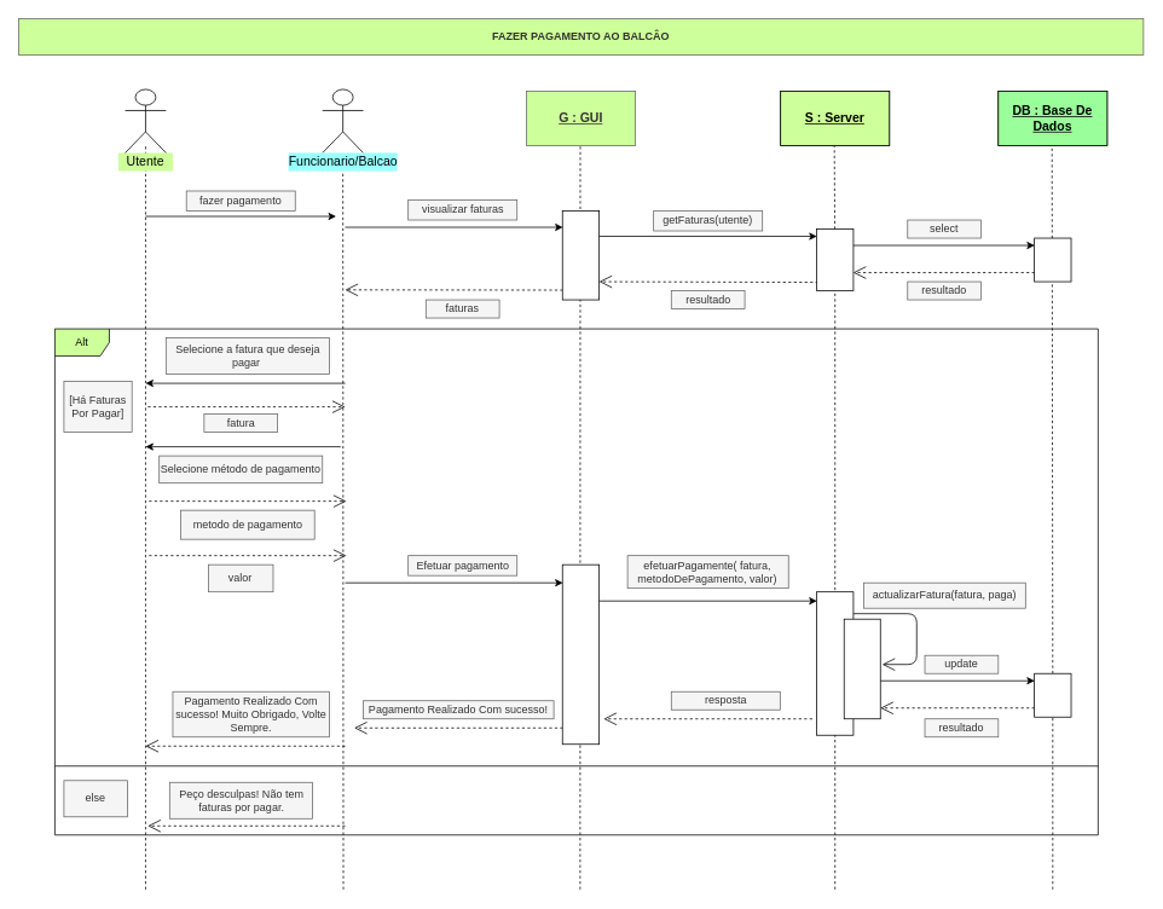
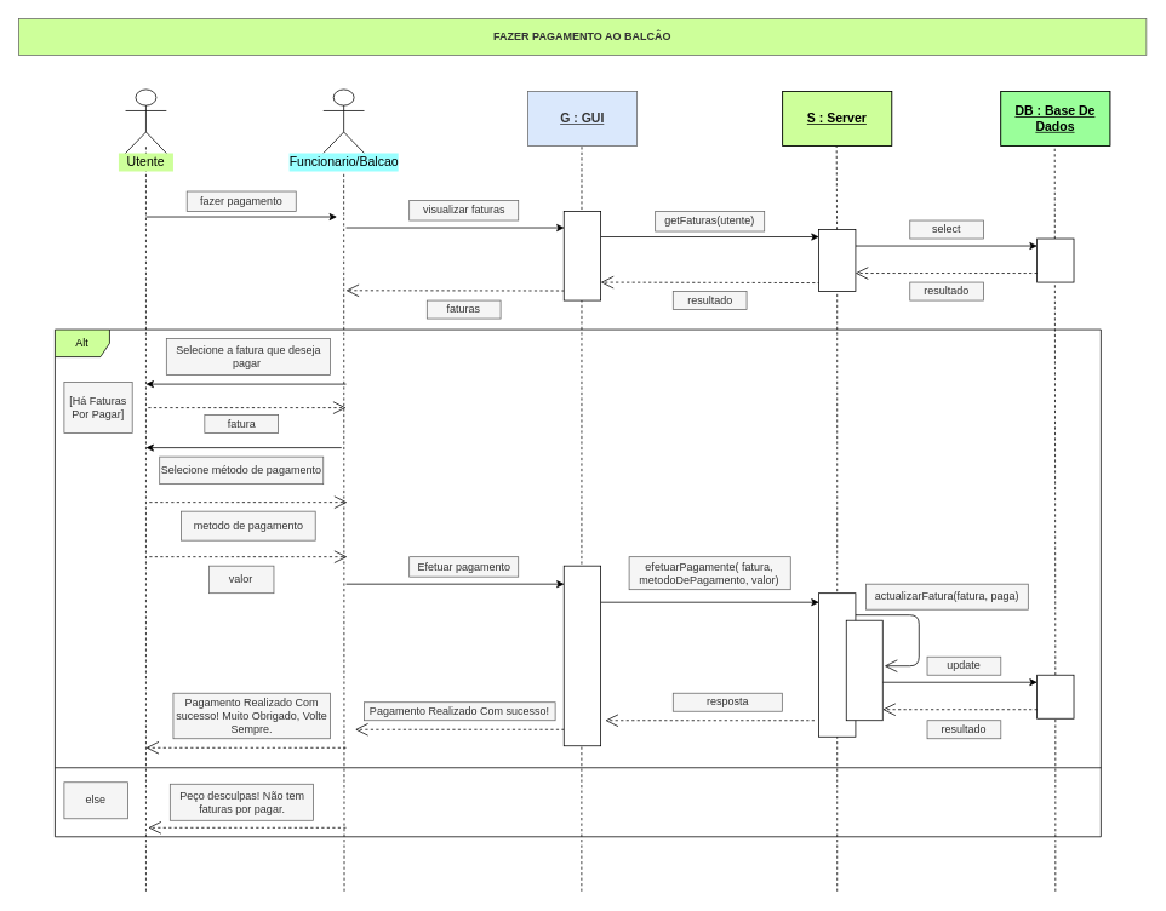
  <mxCell id="0" />
  <mxCell id="1" parent="0" />
  <mxCell id="2" value="Alt" style="shape=umlFrame;whiteSpace=wrap;html=1;fillColor=#CDFF9A;" vertex="1" parent="1"><mxGeometry x="60" y="362" width="1150" height="558" as="geometry" /></mxCell>
  <mxCell id="3" value="&lt;b&gt;FAZER PAGAMENTO AO BALCÂO&lt;/b&gt;" style="text;html=1;align=center;verticalAlign=middle;whiteSpace=wrap;rounded=0;strokeColor=#666666;fontColor=#333333;fillColor=#CDFF9A;" parent="1" vertex="1"><mxGeometry x="20" y="20" width="1240" height="40" as="geometry" /></mxCell>
  <mxCell id="4" value="&lt;span style=&quot;font-size: 14px&quot;&gt;&lt;b&gt;BaseDeDados&lt;/b&gt;&lt;/span&gt;" style="rounded=0;whiteSpace=wrap;html=1;fillColor=#9AFF9A;" parent="1" vertex="1"><mxGeometry x="1100" y="100" width="120" height="60" as="geometry" /></mxCell>
  <mxCell id="5" value="" style="endArrow=none;dashed=1;html=1;rounded=1;" parent="1" edge="1"><mxGeometry width="50" height="50" relative="1" as="geometry"><mxPoint x="160" y="980" as="sourcePoint" /><mxPoint x="160" y="158" as="targetPoint" /></mxGeometry></mxCell>
  <mxCell id="6" value="&lt;span style=&quot;font-size: 14px&quot;&gt;Utente&lt;/span&gt;" style="text;html=1;align=center;verticalAlign=middle;whiteSpace=wrap;rounded=0;fillColor=#CDFF9A;" parent="1" vertex="1"><mxGeometry x="130" y="168" width="60" height="20" as="geometry" /></mxCell>
  <mxCell id="7" value="" style="endArrow=none;dashed=1;html=1;rounded=1;" parent="1" edge="1" source="59"><mxGeometry width="50" height="50" relative="1" as="geometry"><mxPoint x="919" y="940" as="sourcePoint" /><mxPoint x="919.17" y="150" as="targetPoint" /></mxGeometry></mxCell>
  <mxCell id="8" value="" style="endArrow=none;dashed=1;html=1;rounded=1;" parent="1" edge="1" source="65"><mxGeometry width="50" height="50" relative="1" as="geometry"><mxPoint x="1159" y="950" as="sourcePoint" /><mxPoint x="1159.17" y="160" as="targetPoint" /></mxGeometry></mxCell>
  <mxCell id="9" value="" style="shape=umlActor;verticalLabelPosition=bottom;verticalAlign=top;html=1;outlineConnect=0;" parent="1" vertex="1"><mxGeometry x="137.5" y="98" width="45" height="70" as="geometry" /></mxCell>
  <mxCell id="10" value="&lt;font style=&quot;font-size: 14px&quot;&gt;Server&lt;/font&gt;" style="rounded=0;whiteSpace=wrap;html=1;fillColor=#9ACDFF;" parent="1" vertex="1"><mxGeometry x="860" y="100" width="120" height="60" as="geometry" /></mxCell>
  <mxCell id="11" value="" style="shape=umlActor;verticalLabelPosition=bottom;verticalAlign=top;html=1;outlineConnect=0;" parent="1" vertex="1"><mxGeometry x="355" y="98" width="45" height="70" as="geometry" /></mxCell>
  <mxCell id="12" value="&lt;span style=&quot;font-size: 14px&quot;&gt;Funcionario/Balcao&lt;/span&gt;" style="text;html=1;align=center;verticalAlign=middle;whiteSpace=wrap;rounded=0;fillColor=#9AFFFF;" parent="1" vertex="1"><mxGeometry x="317.5" y="168" width="120" height="20" as="geometry" /></mxCell>
  <mxCell id="13" value="" style="endArrow=none;dashed=1;html=1;rounded=1;" parent="1" target="12" edge="1"><mxGeometry width="50" height="50" relative="1" as="geometry"><mxPoint x="378" y="980" as="sourcePoint" /><mxPoint x="377.5" y="158" as="targetPoint" /></mxGeometry></mxCell>
  <mxCell id="14" value="&lt;font style=&quot;font-size: 14px&quot;&gt;&lt;b&gt;&lt;u&gt;S : Server&lt;/u&gt;&lt;/b&gt;&lt;/font&gt;" style="rounded=0;whiteSpace=wrap;html=1;fillColor=#cdff9a;" parent="1" vertex="1"><mxGeometry x="860" y="100" width="120" height="60" as="geometry" /></mxCell>
  <mxCell id="15" value="&lt;span style=&quot;font-size: 14px&quot;&gt;&lt;b&gt;&lt;u&gt;DB : Base De Dados&lt;/u&gt;&lt;/b&gt;&lt;/span&gt;" style="rounded=0;whiteSpace=wrap;html=1;fillColor=#9AFF9A;" parent="1" vertex="1"><mxGeometry x="1100" y="100" width="120" height="60" as="geometry" /></mxCell>
- <mxCell id="16" value="&lt;font style=&quot;font-size: 14px&quot;&gt;&lt;b&gt;&lt;u&gt;G : GUI&lt;/u&gt;&lt;/b&gt;&lt;/font&gt;" style="rounded=0;whiteSpace=wrap;html=1;strokeColor=#666666;fontColor=#333333;fillColor=#CDFF9A;" vertex="1" parent="1"><mxGeometry x="580" y="100" width="120" height="60" as="geometry" /></mxCell>
+ <mxCell id="16" value="&lt;font style=&quot;font-size: 14px&quot;&gt;&lt;b&gt;&lt;u&gt;G : GUI&lt;/u&gt;&lt;/b&gt;&lt;/font&gt;" style="rounded=0;whiteSpace=wrap;html=1;strokeColor=#666666;fontColor=#333333;fillColor=#dae8fc;" vertex="1" parent="1"><mxGeometry x="580" y="100" width="120" height="60" as="geometry" /></mxCell>
  <mxCell id="17" value="" style="endArrow=none;dashed=1;html=1;rounded=1;" edge="1" parent="1"><mxGeometry width="50" height="50" relative="1" as="geometry"><mxPoint x="639" y="980" as="sourcePoint" /><mxPoint x="639.17" y="160" as="targetPoint" /></mxGeometry></mxCell>
  <mxCell id="18" value="" style="endArrow=classic;html=1;" edge="1" parent="1"><mxGeometry width="50" height="50" relative="1" as="geometry"><mxPoint x="160" y="238" as="sourcePoint" /><mxPoint x="370" y="238" as="targetPoint" /></mxGeometry></mxCell>
  <mxCell id="19" value="fazer pagamento" style="text;html=1;strokeColor=#666666;align=center;verticalAlign=middle;whiteSpace=wrap;rounded=0;fillColor=#f5f5f5;fontColor=#333333;" vertex="1" parent="1"><mxGeometry x="205" y="210" width="120" height="22" as="geometry" /></mxCell>
  <mxCell id="20" value="" style="endArrow=classic;html=1;" edge="1" parent="1"><mxGeometry width="50" height="50" relative="1" as="geometry"><mxPoint x="380" y="250" as="sourcePoint" /><mxPoint x="620" y="250" as="targetPoint" /></mxGeometry></mxCell>
  <mxCell id="21" value="visualizar faturas" style="text;html=1;strokeColor=#666666;align=center;verticalAlign=middle;whiteSpace=wrap;rounded=0;fillColor=#f5f5f5;fontColor=#333333;" vertex="1" parent="1"><mxGeometry x="449.5" y="220" width="120" height="22" as="geometry" /></mxCell>
  <mxCell id="22" value="" style="endArrow=classic;html=1;" edge="1" parent="1"><mxGeometry width="50" height="50" relative="1" as="geometry"><mxPoint x="660" y="260" as="sourcePoint" /><mxPoint x="900" y="260" as="targetPoint" /></mxGeometry></mxCell>
  <mxCell id="23" value="getFaturas(utente)" style="text;html=1;strokeColor=#666666;align=center;verticalAlign=middle;whiteSpace=wrap;rounded=0;fillColor=#f5f5f5;fontColor=#333333;" vertex="1" parent="1"><mxGeometry x="720" y="232" width="120" height="22" as="geometry" /></mxCell>
  <mxCell id="24" value="" style="endArrow=classic;html=1;" edge="1" parent="1"><mxGeometry width="50" height="50" relative="1" as="geometry"><mxPoint x="940" y="270" as="sourcePoint" /><mxPoint x="1140" y="270" as="targetPoint" /></mxGeometry></mxCell>
  <mxCell id="25" value="select" style="text;html=1;strokeColor=#666666;align=center;verticalAlign=middle;whiteSpace=wrap;rounded=0;fillColor=#f5f5f5;fontColor=#333333;" vertex="1" parent="1"><mxGeometry x="1000" y="242" width="81" height="20" as="geometry" /></mxCell>
  <mxCell id="26" value="" style="endArrow=open;endFill=1;endSize=12;html=1;dashed=1;" edge="1" parent="1"><mxGeometry width="160" relative="1" as="geometry"><mxPoint x="1140" y="300" as="sourcePoint" /><mxPoint x="940" y="300" as="targetPoint" /></mxGeometry></mxCell>
  <mxCell id="27" value="resultado" style="text;html=1;strokeColor=#666666;align=center;verticalAlign=middle;whiteSpace=wrap;rounded=0;fillColor=#f5f5f5;fontColor=#333333;" vertex="1" parent="1"><mxGeometry x="1000" y="310" width="81" height="20" as="geometry" /></mxCell>
  <mxCell id="28" value="" style="endArrow=open;endFill=1;endSize=12;html=1;dashed=1;exitX=0.045;exitY=0.863;exitDx=0;exitDy=0;exitPerimeter=0;" edge="1" parent="1" source="59"><mxGeometry width="160" relative="1" as="geometry"><mxPoint x="890" y="310" as="sourcePoint" /><mxPoint x="660" y="310" as="targetPoint" /></mxGeometry></mxCell>
  <mxCell id="29" value="" style="endArrow=open;endFill=1;endSize=12;html=1;dashed=1;" edge="1" parent="1"><mxGeometry width="160" relative="1" as="geometry"><mxPoint x="620" y="319.29" as="sourcePoint" /><mxPoint x="380" y="319" as="targetPoint" /></mxGeometry></mxCell>
  <mxCell id="30" value="resultado" style="text;html=1;strokeColor=#666666;align=center;verticalAlign=middle;whiteSpace=wrap;rounded=0;fillColor=#f5f5f5;fontColor=#333333;" vertex="1" parent="1"><mxGeometry x="739.5" y="320" width="81" height="20" as="geometry" /></mxCell>
  <mxCell id="31" value="faturas" style="text;html=1;strokeColor=#666666;align=center;verticalAlign=middle;whiteSpace=wrap;rounded=0;fillColor=#f5f5f5;fontColor=#333333;" vertex="1" parent="1"><mxGeometry x="469" y="330" width="81" height="20" as="geometry" /></mxCell>
  <mxCell id="32" value="" style="endArrow=classic;html=1;" edge="1" parent="1"><mxGeometry width="50" height="50" relative="1" as="geometry"><mxPoint x="380" y="422" as="sourcePoint" /><mxPoint x="160" y="422" as="targetPoint" /></mxGeometry></mxCell>
  <mxCell id="33" value="Selecione a fatura que deseja pagar&amp;nbsp;" style="text;html=1;strokeColor=#666666;align=center;verticalAlign=middle;whiteSpace=wrap;rounded=0;fillColor=#f5f5f5;fontColor=#333333;" vertex="1" parent="1"><mxGeometry x="182.5" y="372" width="180" height="40" as="geometry" /></mxCell>
  <mxCell id="34" value="" style="endArrow=open;endFill=1;endSize=12;html=1;dashed=1;" edge="1" parent="1"><mxGeometry width="160" relative="1" as="geometry"><mxPoint x="162.5" y="448" as="sourcePoint" /><mxPoint x="380" y="448" as="targetPoint" /></mxGeometry></mxCell>
  <mxCell id="35" value="fatura" style="text;html=1;strokeColor=#666666;align=center;verticalAlign=middle;whiteSpace=wrap;rounded=0;fillColor=#f5f5f5;fontColor=#333333;" vertex="1" parent="1"><mxGeometry x="224.51" y="456" width="81" height="20" as="geometry" /></mxCell>
  <mxCell id="36" value="" style="endArrow=classic;html=1;" edge="1" parent="1"><mxGeometry width="50" height="50" relative="1" as="geometry"><mxPoint x="375" y="492" as="sourcePoint" /><mxPoint x="160" y="492" as="targetPoint" /></mxGeometry></mxCell>
  <mxCell id="37" value="Selecione método de pagamento" style="text;html=1;strokeColor=#666666;align=center;verticalAlign=middle;whiteSpace=wrap;rounded=0;fillColor=#f5f5f5;fontColor=#333333;" vertex="1" parent="1"><mxGeometry x="175" y="502" width="180" height="30" as="geometry" /></mxCell>
  <mxCell id="38" value="" style="endArrow=open;endFill=1;endSize=12;html=1;dashed=1;" edge="1" parent="1"><mxGeometry width="160" relative="1" as="geometry"><mxPoint x="163.75" y="552" as="sourcePoint" /><mxPoint x="381.25" y="552" as="targetPoint" /></mxGeometry></mxCell>
  <mxCell id="39" value="metodo de pagamento" style="text;html=1;strokeColor=#666666;align=center;verticalAlign=middle;whiteSpace=wrap;rounded=0;fillColor=#f5f5f5;fontColor=#333333;" vertex="1" parent="1"><mxGeometry x="198.75" y="562" width="147.5" height="32" as="geometry" /></mxCell>
  <mxCell id="40" value="" style="endArrow=open;endFill=1;endSize=12;html=1;dashed=1;" edge="1" parent="1"><mxGeometry width="160" relative="1" as="geometry"><mxPoint x="163.75" y="612" as="sourcePoint" /><mxPoint x="381.25" y="612" as="targetPoint" /></mxGeometry></mxCell>
  <mxCell id="41" value="valor" style="text;html=1;strokeColor=#666666;align=center;verticalAlign=middle;whiteSpace=wrap;rounded=0;fillColor=#f5f5f5;fontColor=#333333;" vertex="1" parent="1"><mxGeometry x="229.38" y="622" width="71.25" height="30" as="geometry" /></mxCell>
  <mxCell id="42" value="" style="endArrow=classic;html=1;" edge="1" parent="1"><mxGeometry width="50" height="50" relative="1" as="geometry"><mxPoint x="380" y="642" as="sourcePoint" /><mxPoint x="620" y="642" as="targetPoint" /></mxGeometry></mxCell>
  <mxCell id="43" value="Efetuar pagamento" style="text;html=1;strokeColor=#666666;align=center;verticalAlign=middle;whiteSpace=wrap;rounded=0;fillColor=#f5f5f5;fontColor=#333333;" vertex="1" parent="1"><mxGeometry x="449.5" y="612" width="120" height="22" as="geometry" /></mxCell>
  <mxCell id="44" value="" style="endArrow=classic;html=1;" edge="1" parent="1"><mxGeometry width="50" height="50" relative="1" as="geometry"><mxPoint x="660" y="662" as="sourcePoint" /><mxPoint x="900" y="662" as="targetPoint" /></mxGeometry></mxCell>
  <mxCell id="45" value="efetuarPagamente( fatura, metodoDePagamento, valor)" style="text;html=1;strokeColor=#666666;align=center;verticalAlign=middle;whiteSpace=wrap;rounded=0;fillColor=#f5f5f5;fontColor=#333333;" vertex="1" parent="1"><mxGeometry x="691.28" y="612" width="177.44" height="36" as="geometry" /></mxCell>
  <mxCell id="46" value="" style="endArrow=open;endFill=1;endSize=12;html=1;" edge="1" parent="1"><mxGeometry width="160" relative="1" as="geometry"><mxPoint x="930" y="676" as="sourcePoint" /><mxPoint x="972" y="732" as="targetPoint" /><Array as="points"><mxPoint x="1010" y="676" /><mxPoint x="1010" y="732" /></Array></mxGeometry></mxCell>
  <mxCell id="47" value="" style="endArrow=classic;html=1;" edge="1" parent="1"><mxGeometry width="50" height="50" relative="1" as="geometry"><mxPoint x="970" y="750" as="sourcePoint" /><mxPoint x="1140" y="750" as="targetPoint" /></mxGeometry></mxCell>
  <mxCell id="48" value="update" style="text;html=1;strokeColor=#666666;align=center;verticalAlign=middle;whiteSpace=wrap;rounded=0;fillColor=#f5f5f5;fontColor=#333333;" vertex="1" parent="1"><mxGeometry x="1019" y="722" width="81" height="20" as="geometry" /></mxCell>
  <mxCell id="49" value="" style="endArrow=open;endFill=1;endSize=12;html=1;dashed=1;" edge="1" parent="1"><mxGeometry width="160" relative="1" as="geometry"><mxPoint x="1140" y="780" as="sourcePoint" /><mxPoint x="970" y="780" as="targetPoint" /></mxGeometry></mxCell>
  <mxCell id="50" value="resultado" style="text;html=1;strokeColor=#666666;align=center;verticalAlign=middle;whiteSpace=wrap;rounded=0;fillColor=#f5f5f5;fontColor=#333333;" vertex="1" parent="1"><mxGeometry x="1019" y="792" width="81" height="20" as="geometry" /></mxCell>
  <mxCell id="51" value="actualizarFatura(fatura, paga)" style="text;html=1;strokeColor=#666666;align=center;verticalAlign=middle;whiteSpace=wrap;rounded=0;fillColor=#f5f5f5;fontColor=#333333;" vertex="1" parent="1"><mxGeometry x="951.78" y="642" width="178.22" height="28" as="geometry" /></mxCell>
  <mxCell id="52" value="" style="endArrow=open;endFill=1;endSize=12;html=1;dashed=1;" edge="1" parent="1"><mxGeometry width="160" relative="1" as="geometry"><mxPoint x="895" y="792" as="sourcePoint" /><mxPoint x="665" y="792" as="targetPoint" /></mxGeometry></mxCell>
  <mxCell id="53" value="resposta" style="text;html=1;strokeColor=#666666;align=center;verticalAlign=middle;whiteSpace=wrap;rounded=0;fillColor=#f5f5f5;fontColor=#333333;" vertex="1" parent="1"><mxGeometry x="739.5" y="762" width="120" height="20" as="geometry" /></mxCell>
  <mxCell id="54" value="" style="endArrow=open;endFill=1;endSize=12;html=1;dashed=1;" edge="1" parent="1"><mxGeometry width="160" relative="1" as="geometry"><mxPoint x="620" y="802" as="sourcePoint" /><mxPoint x="390" y="802" as="targetPoint" /></mxGeometry></mxCell>
  <mxCell id="55" value="Pagamento Realizado Com sucesso!" style="text;html=1;strokeColor=#666666;align=center;verticalAlign=middle;whiteSpace=wrap;rounded=0;fillColor=#f5f5f5;fontColor=#333333;" vertex="1" parent="1"><mxGeometry x="400" y="772" width="210" height="20" as="geometry" /></mxCell>
  <mxCell id="56" value="" style="endArrow=open;endFill=1;endSize=12;html=1;dashed=1;" edge="1" parent="1"><mxGeometry width="160" relative="1" as="geometry"><mxPoint x="380" y="822" as="sourcePoint" /><mxPoint x="160" y="822" as="targetPoint" /></mxGeometry></mxCell>
  <mxCell id="57" value="Pagamento Realizado Com sucesso! Muito Obrigado, Volte Sempre." style="text;html=1;strokeColor=#666666;align=center;verticalAlign=middle;whiteSpace=wrap;rounded=0;fillColor=#f5f5f5;fontColor=#333333;" vertex="1" parent="1"><mxGeometry x="190" y="762" width="172.5" height="50" as="geometry" /></mxCell>
  <mxCell id="58" value="" style="rounded=0;whiteSpace=wrap;html=1;" vertex="1" parent="1"><mxGeometry x="619.5" y="232" width="40.5" height="98" as="geometry" /></mxCell>
  <mxCell id="59" value="" style="rounded=0;whiteSpace=wrap;html=1;" vertex="1" parent="1"><mxGeometry x="899.75" y="252" width="40.5" height="68" as="geometry" /></mxCell>
  <mxCell id="60" value="" style="endArrow=none;dashed=1;html=1;rounded=1;" edge="1" parent="1" target="59"><mxGeometry width="50" height="50" relative="1" as="geometry"><mxPoint x="920" y="980" as="sourcePoint" /><mxPoint x="919.17" y="150" as="targetPoint" /></mxGeometry></mxCell>
  <mxCell id="61" value="" style="rounded=0;whiteSpace=wrap;html=1;" vertex="1" parent="1"><mxGeometry x="1139.75" y="262" width="40.5" height="48" as="geometry" /></mxCell>
  <mxCell id="62" value="" style="rounded=0;whiteSpace=wrap;html=1;" vertex="1" parent="1"><mxGeometry x="619.5" y="622" width="40.5" height="198" as="geometry" /></mxCell>
  <mxCell id="63" value="" style="rounded=0;whiteSpace=wrap;html=1;" vertex="1" parent="1"><mxGeometry x="899.75" y="652" width="40.5" height="158" as="geometry" /></mxCell>
  <mxCell id="64" value="" style="rounded=0;whiteSpace=wrap;html=1;" vertex="1" parent="1"><mxGeometry x="930" y="682" width="40" height="110" as="geometry" /></mxCell>
  <mxCell id="65" value="" style="rounded=0;whiteSpace=wrap;html=1;" vertex="1" parent="1"><mxGeometry x="1139.75" y="742" width="40.5" height="48" as="geometry" /></mxCell>
  <mxCell id="66" value="" style="endArrow=none;dashed=1;html=1;rounded=1;" edge="1" parent="1" target="65"><mxGeometry width="50" height="50" relative="1" as="geometry"><mxPoint x="1160" y="980" as="sourcePoint" /><mxPoint x="1159.17" y="160" as="targetPoint" /></mxGeometry></mxCell>
  <mxCell id="67" value="[Há Faturas Por Pagar]" style="text;html=1;strokeColor=#666666;align=center;verticalAlign=middle;whiteSpace=wrap;rounded=0;fillColor=#f5f5f5;fontColor=#333333;" vertex="1" parent="1"><mxGeometry x="70" y="420" width="75" height="56" as="geometry" /></mxCell>
  <mxCell id="68" value="else" style="text;html=1;strokeColor=#666666;align=center;verticalAlign=middle;whiteSpace=wrap;rounded=0;fillColor=#f5f5f5;fontColor=#333333;" vertex="1" parent="1"><mxGeometry x="70" y="860" width="70" height="40" as="geometry" /></mxCell>
  <mxCell id="69" value="" style="line;strokeWidth=1;fillColor=none;align=left;verticalAlign=middle;spacingTop=-1;spacingLeft=3;spacingRight=3;rotatable=0;labelPosition=right;points=[];portConstraint=eastwest;" vertex="1" parent="1"><mxGeometry x="60" y="840" width="1150" height="8" as="geometry" /></mxCell>
  <mxCell id="70" value="" style="endArrow=open;endFill=1;endSize=12;html=1;dashed=1;" edge="1" parent="1"><mxGeometry width="160" relative="1" as="geometry"><mxPoint x="380" y="910" as="sourcePoint" /><mxPoint x="162.5" y="910" as="targetPoint" /></mxGeometry></mxCell>
  <mxCell id="71" value="Peço desculpas! Não tem faturas por pagar." style="text;html=1;strokeColor=#666666;align=center;verticalAlign=middle;whiteSpace=wrap;rounded=0;fillColor=#f5f5f5;fontColor=#333333;" vertex="1" parent="1"><mxGeometry x="186.5" y="862" width="157.5" height="40" as="geometry" /></mxCell>
